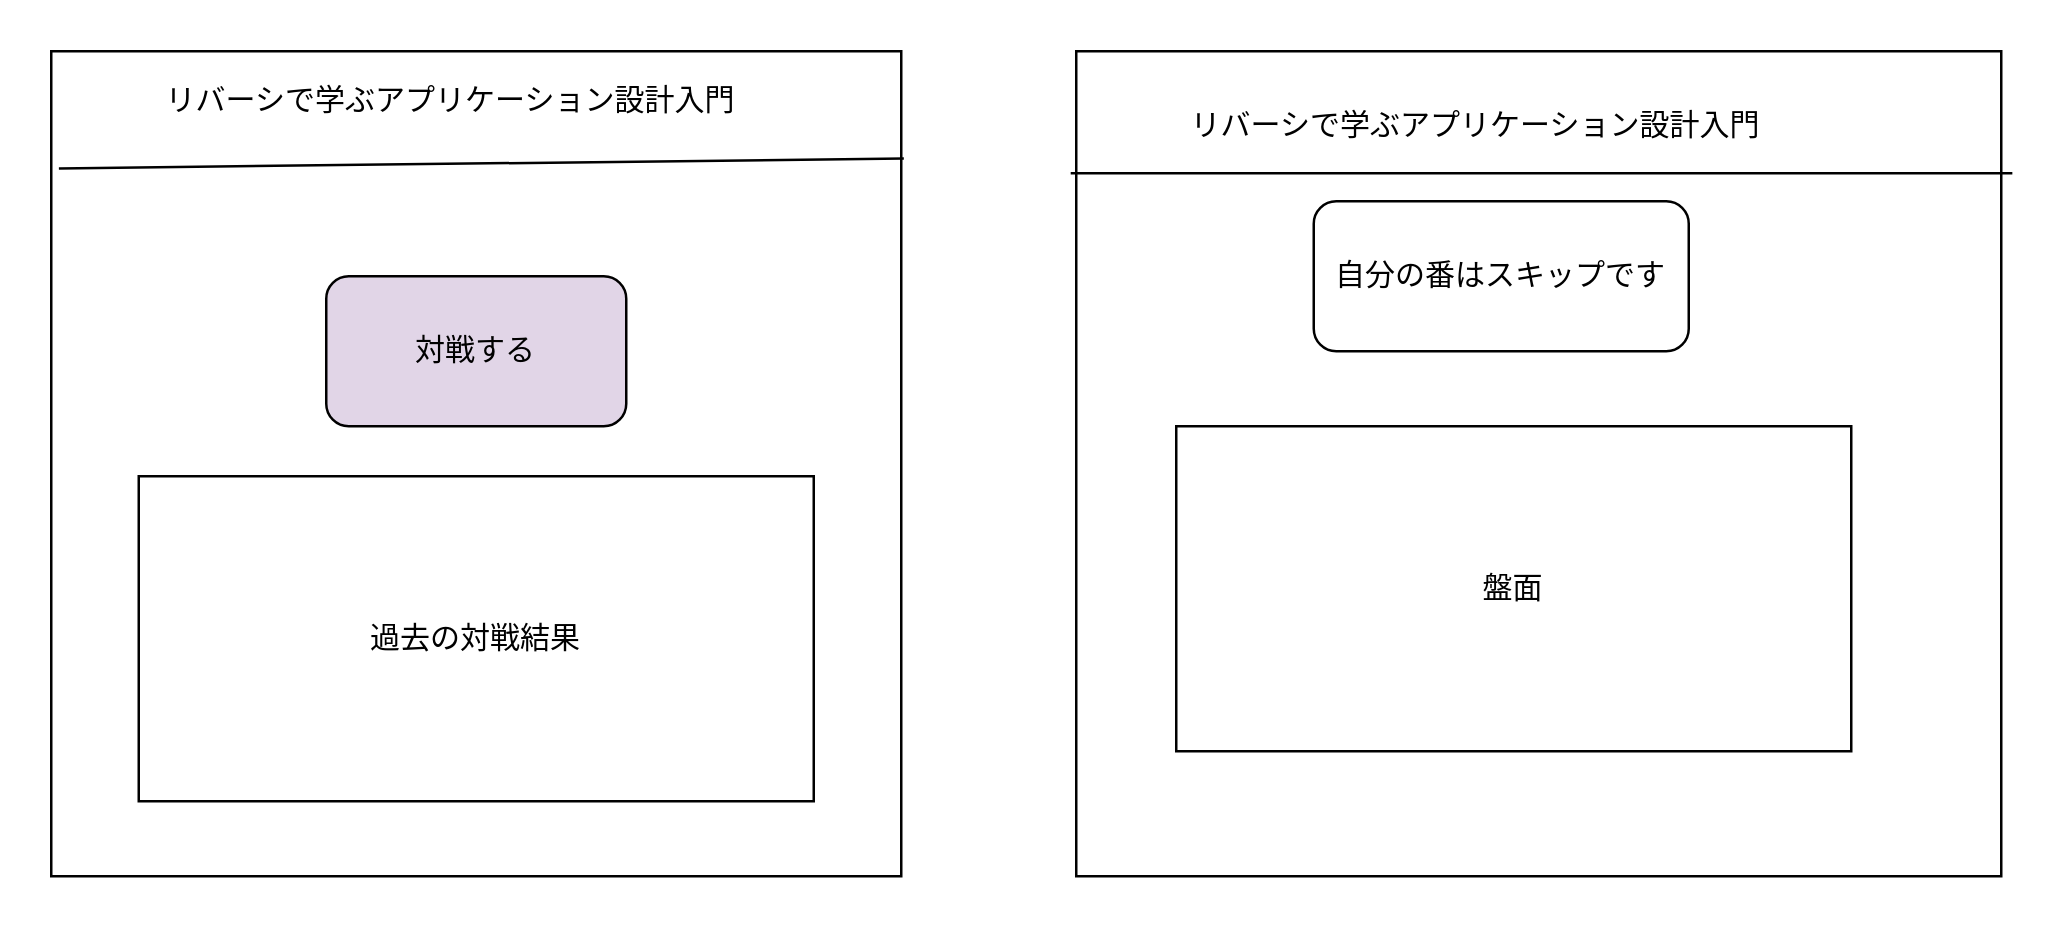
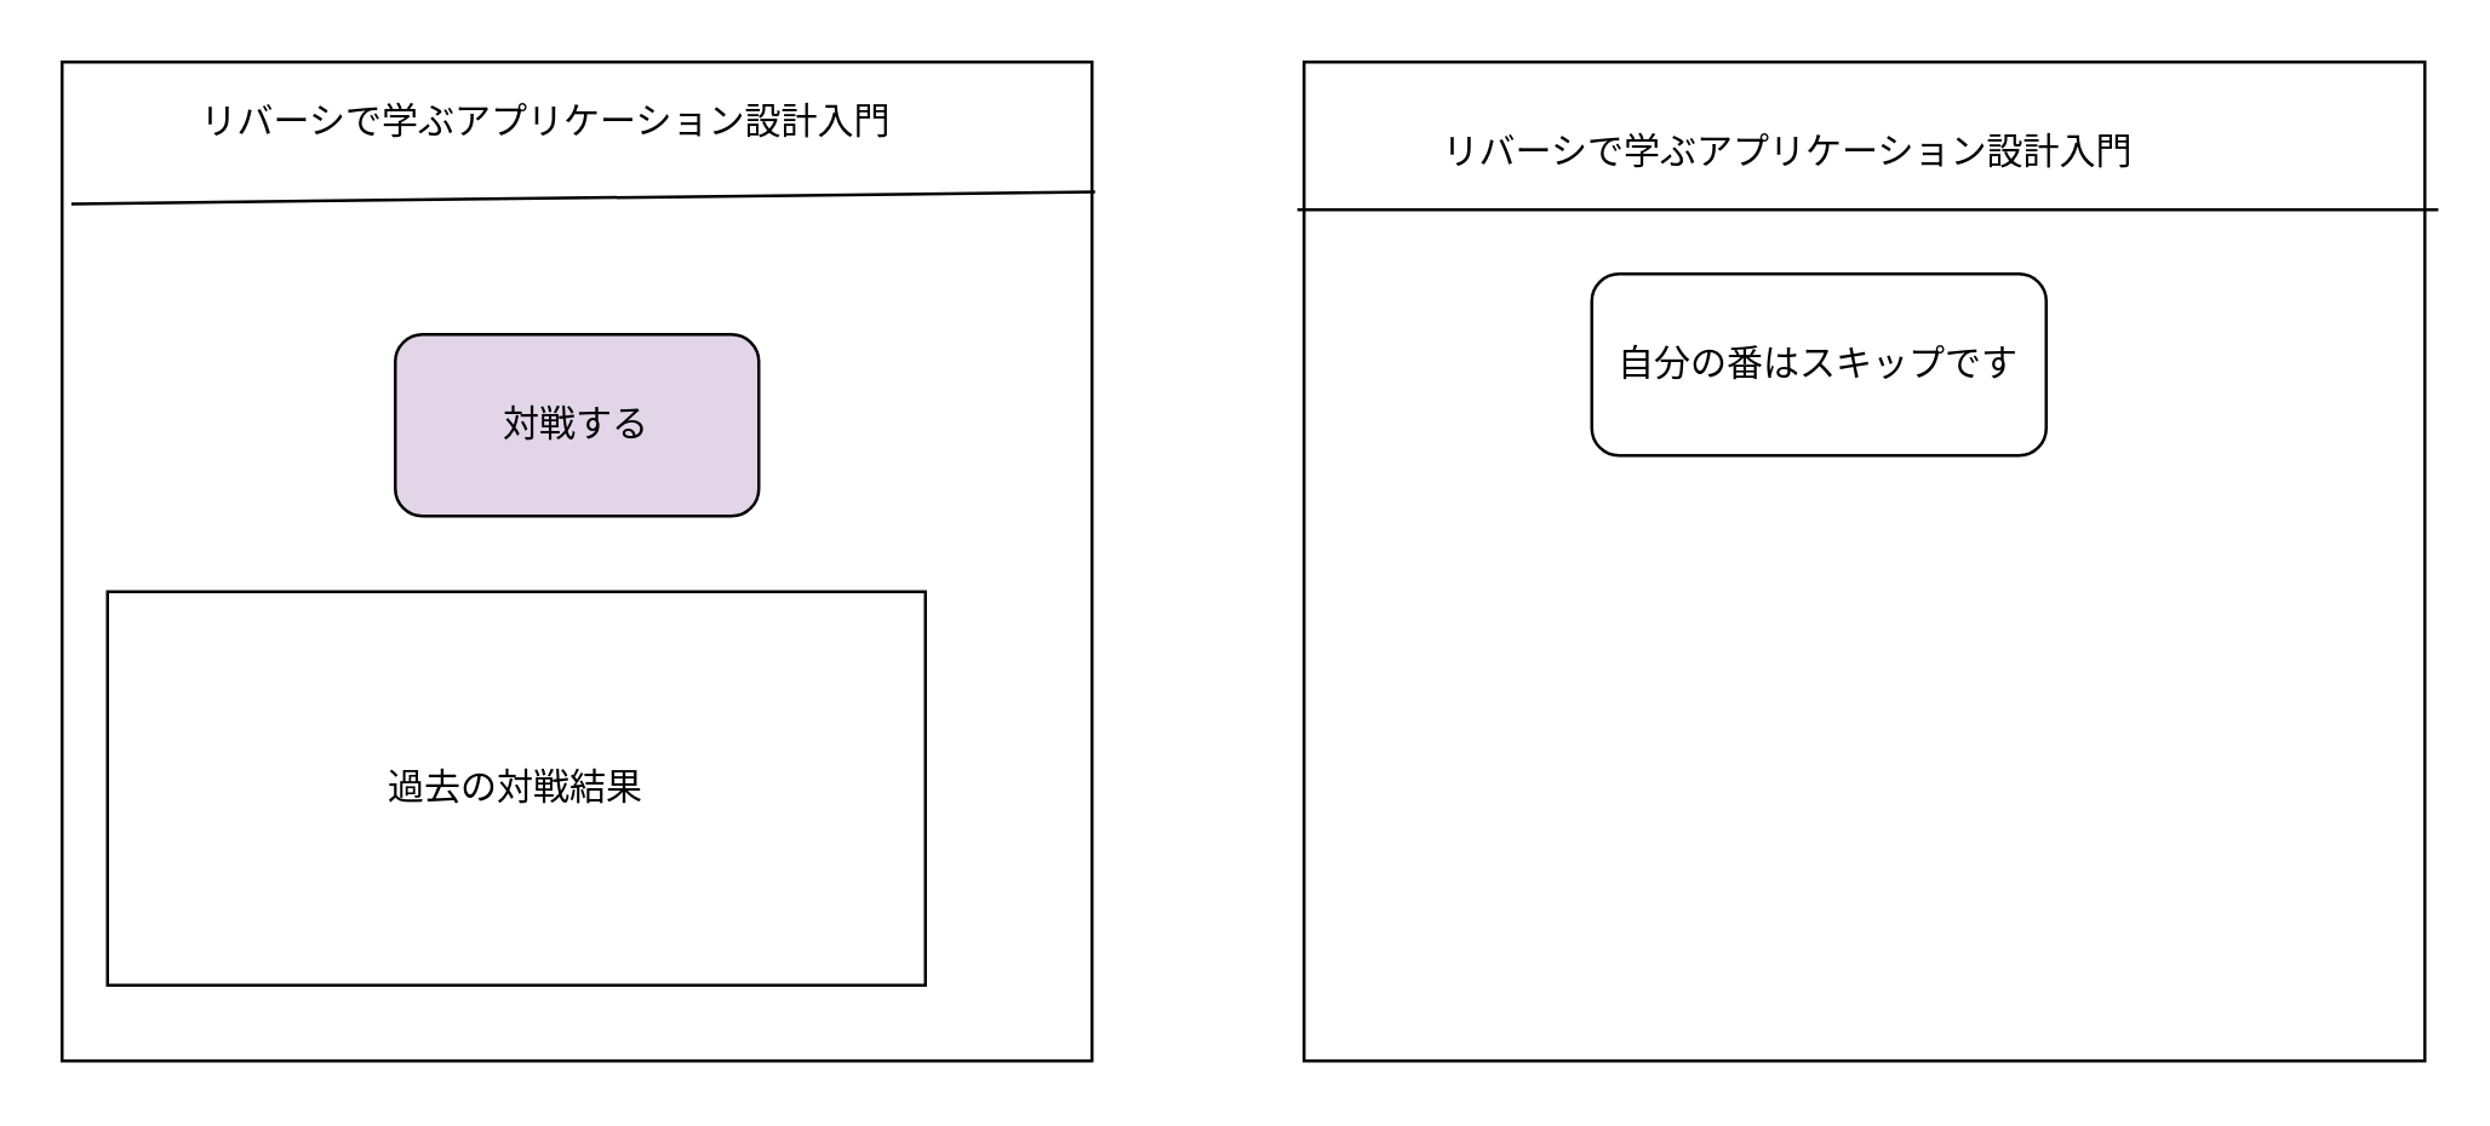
  <mxCell id="0" />
  <mxCell id="1" parent="0" />
  <mxCell id="2" value="" style="rounded=0;whiteSpace=wrap;html=1;" vertex="1" parent="1"><mxGeometry x="20" y="20" width="340" height="330" as="geometry" /></mxCell>
  <mxCell id="3" value="" style="rounded=0;whiteSpace=wrap;html=1;" vertex="1" parent="1"><mxGeometry x="430" y="20" width="370" height="330" as="geometry" /></mxCell>
  <mxCell id="4" value="" style="endArrow=none;html=1;exitX=-0.006;exitY=0.148;exitDx=0;exitDy=0;exitPerimeter=0;entryX=1.012;entryY=0.148;entryDx=0;entryDy=0;entryPerimeter=0;" edge="1" parent="1" source="3" target="3"><mxGeometry width="50" height="50" relative="1" as="geometry"><mxPoint x="150" y="290" as="sourcePoint" /><mxPoint x="200" y="240" as="targetPoint" /></mxGeometry></mxCell>
  <mxCell id="5" value="リバーシで学ぶアプリケーション設計入門" style="text;html=1;align=center;verticalAlign=middle;whiteSpace=wrap;rounded=0;" vertex="1" parent="1"><mxGeometry x="30" y="20" width="300" height="40" as="geometry" /></mxCell>
  <mxCell id="6" value="対戦する" style="rounded=1;whiteSpace=wrap;html=1;fillColor=#e1d5e7;" vertex="1" parent="1"><mxGeometry x="130" y="110" width="120" height="60" as="geometry" /></mxCell>
- <mxCell id="7" value="過去の対戦結果" style="rounded=0;whiteSpace=wrap;html=1;" vertex="1" parent="1"><mxGeometry x="55" y="190" width="270" height="130" as="geometry" /></mxCell>
+ <mxCell id="7" value="過去の対戦結果" style="rounded=0;whiteSpace=wrap;html=1;" vertex="1" parent="1"><mxGeometry x="35" y="195" width="270" height="130" as="geometry" /></mxCell>
  <mxCell id="8" value="リバーシで学ぶアプリケーション設計入門" style="text;html=1;align=center;verticalAlign=middle;whiteSpace=wrap;rounded=0;" vertex="1" parent="1"><mxGeometry x="440" y="30" width="300" height="40" as="geometry" /></mxCell>
- <mxCell id="9" value="自分の番はスキップです" style="rounded=1;whiteSpace=wrap;html=1;" vertex="1" parent="1"><mxGeometry x="525" y="80" width="150" height="60" as="geometry" /></mxCell>
- <mxCell id="10" value="盤面" style="rounded=0;whiteSpace=wrap;html=1;" vertex="1" parent="1"><mxGeometry x="470" y="170" width="270" height="130" as="geometry" /></mxCell>
+ <mxCell id="9" value="自分の番はスキップです" style="rounded=1;whiteSpace=wrap;html=1;" vertex="1" parent="1"><mxGeometry x="525" y="90" width="150" height="60" as="geometry" /></mxCell>
  <mxCell id="11" value="" style="endArrow=none;html=1;exitX=0.009;exitY=0.142;exitDx=0;exitDy=0;exitPerimeter=0;entryX=1.003;entryY=0.13;entryDx=0;entryDy=0;entryPerimeter=0;" edge="1" parent="1" source="2" target="2"><mxGeometry width="50" height="50" relative="1" as="geometry"><mxPoint x="60" y="70" as="sourcePoint" /><mxPoint x="406" y="70" as="targetPoint" /></mxGeometry></mxCell>
